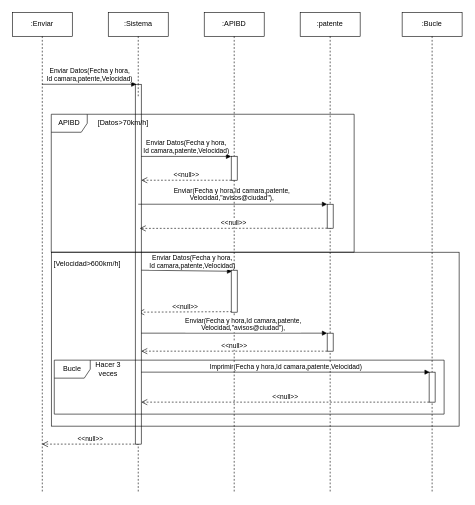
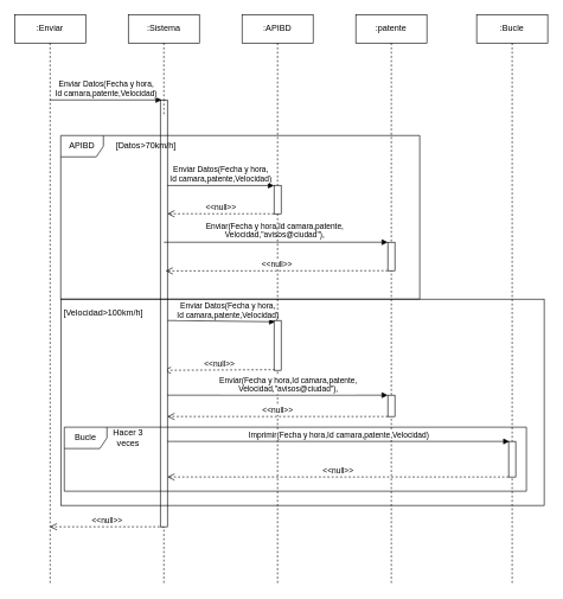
  <mxCell id="0" />
  <mxCell id="1" parent="0" />
  <mxCell id="2" value=":Sistema" style="shape=umlLifeline;perimeter=lifelinePerimeter;whiteSpace=wrap;html=1;container=1;collapsible=0;recursiveResize=0;outlineConnect=0;" parent="1" vertex="1"><mxGeometry x="180" y="20" width="100" height="800" as="geometry" /></mxCell>
  <mxCell id="3" value="Enviar Datos(Fecha y hora,&lt;br&gt;Id camara,patente,Velocidad)" style="html=1;verticalAlign=bottom;endArrow=block;rounded=0;entryX=0.165;entryY=0.026;entryDx=0;entryDy=0;entryPerimeter=0;" edge="1" parent="2" target="14"><mxGeometry x="0.121" y="-1" width="80" relative="1" as="geometry"><mxPoint x="55" y="430" as="sourcePoint" /><mxPoint x="135" y="430" as="targetPoint" /><mxPoint as="offset" /></mxGeometry></mxCell>
  <mxCell id="4" value="&amp;lt;&amp;lt;null&amp;gt;&amp;gt;" style="html=1;verticalAlign=bottom;endArrow=open;dashed=1;endSize=8;rounded=0;" edge="1" parent="2"><mxGeometry relative="1" as="geometry"><mxPoint x="206.24" y="499.15" as="sourcePoint" /><mxPoint x="50" y="500" as="targetPoint" /></mxGeometry></mxCell>
  <mxCell id="5" value="Hacer 3 veces" style="text;html=1;strokeColor=none;fillColor=none;align=center;verticalAlign=middle;whiteSpace=wrap;rounded=0;" parent="2" vertex="1"><mxGeometry x="-30" y="580" width="60" height="30" as="geometry" /></mxCell>
  <mxCell id="6" value="&amp;lt;&amp;lt;null&amp;gt;&amp;gt;" style="html=1;verticalAlign=bottom;endArrow=open;dashed=1;endSize=8;rounded=0;" edge="1" parent="2" target="12"><mxGeometry relative="1" as="geometry"><mxPoint x="50" y="720" as="sourcePoint" /><mxPoint x="-30" y="720" as="targetPoint" /></mxGeometry></mxCell>
  <mxCell id="7" value="" style="html=1;points=[];perimeter=orthogonalPerimeter;fillColor=default;" parent="1" vertex="1"><mxGeometry x="225" y="140" width="10" height="600" as="geometry" /></mxCell>
  <mxCell id="8" value="" style="rounded=0;whiteSpace=wrap;html=1;strokeColor=default;fillColor=none;" parent="1" vertex="1"><mxGeometry x="85" y="420" width="680" height="290" as="geometry" /></mxCell>
  <mxCell id="9" value="Bucle" style="shape=umlFrame;whiteSpace=wrap;html=1;strokeColor=default;fillColor=default;" parent="1" vertex="1"><mxGeometry x="90" y="600" width="650" height="90" as="geometry" /></mxCell>
  <mxCell id="10" value="Enviar(Fecha y hora,Id camara,patente,&lt;br&gt;Velocidad,&quot;avisos@ciudad&quot;)," style="html=1;verticalAlign=bottom;endArrow=block;rounded=0;entryX=0;entryY=0;entryDx=0;entryDy=0;entryPerimeter=0;" parent="1" target="18" edge="1"><mxGeometry x="-0.016" y="1" width="80" relative="1" as="geometry"><mxPoint x="230" y="340" as="sourcePoint" /><mxPoint x="310" y="320" as="targetPoint" /><mxPoint x="1" as="offset" /></mxGeometry></mxCell>
  <mxCell id="11" value="APIBD" style="shape=umlFrame;whiteSpace=wrap;html=1;fillColor=default;" vertex="1" parent="1"><mxGeometry x="85" y="190" width="505" height="230" as="geometry" /></mxCell>
  <mxCell id="12" value=":Enviar" style="shape=umlLifeline;perimeter=lifelinePerimeter;whiteSpace=wrap;html=1;container=1;collapsible=0;recursiveResize=0;outlineConnect=0;" parent="1" vertex="1"><mxGeometry x="20" y="20" width="100" height="800" as="geometry" /></mxCell>
  <mxCell id="13" value=":APIBD" style="shape=umlLifeline;perimeter=lifelinePerimeter;whiteSpace=wrap;html=1;container=1;collapsible=0;recursiveResize=0;outlineConnect=0;" parent="1" vertex="1"><mxGeometry x="340" y="20" width="100" height="800" as="geometry" /></mxCell>
  <mxCell id="14" value="" style="html=1;points=[];perimeter=orthogonalPerimeter;strokeColor=default;fillColor=default;" parent="13" vertex="1"><mxGeometry x="45" y="430" width="10" height="70" as="geometry" /></mxCell>
  <mxCell id="15" value="" style="html=1;verticalAlign=bottom;endArrow=none;dashed=1;endSize=8;rounded=0;" parent="1" target="7" edge="1"><mxGeometry relative="1" as="geometry"><mxPoint x="230" y="160" as="sourcePoint" /><mxPoint x="80" y="160" as="targetPoint" /></mxGeometry></mxCell>
  <mxCell id="16" value="[Datos&amp;gt;70km/h]" style="text;html=1;strokeColor=none;fillColor=none;align=center;verticalAlign=middle;whiteSpace=wrap;rounded=0;" parent="1" vertex="1"><mxGeometry x="175" y="190" width="60" height="30" as="geometry" /></mxCell>
  <mxCell id="17" value=":patente" style="shape=umlLifeline;perimeter=lifelinePerimeter;whiteSpace=wrap;html=1;container=1;collapsible=0;recursiveResize=0;outlineConnect=0;" parent="1" vertex="1"><mxGeometry x="500" y="20" width="100" height="800" as="geometry" /></mxCell>
  <mxCell id="18" value="" style="html=1;points=[];perimeter=orthogonalPerimeter;" parent="17" vertex="1"><mxGeometry x="45" y="320" width="10" height="40" as="geometry" /></mxCell>
  <mxCell id="19" value="" style="html=1;points=[];perimeter=orthogonalPerimeter;strokeColor=default;fillColor=default;" parent="17" vertex="1"><mxGeometry x="45" y="535" width="10" height="30" as="geometry" /></mxCell>
  <mxCell id="20" value="Enviar Datos(Fecha y hora,&lt;br&gt;Id camara,patente,Velocidad)" style="html=1;verticalAlign=bottom;endArrow=block;rounded=0;entryX=0;entryY=0.007;entryDx=0;entryDy=0;entryPerimeter=0;" parent="1" target="21" edge="1"><mxGeometry width="80" relative="1" as="geometry"><mxPoint x="235" y="260.28" as="sourcePoint" /><mxPoint x="315" y="360" as="targetPoint" /></mxGeometry></mxCell>
  <mxCell id="21" value="" style="html=1;points=[];perimeter=orthogonalPerimeter;" parent="1" vertex="1"><mxGeometry x="385" y="260" width="10" height="40" as="geometry" /></mxCell>
- <mxCell id="22" value="[Velocidad&amp;gt;600km/h]" style="text;html=1;strokeColor=none;fillColor=none;align=center;verticalAlign=middle;whiteSpace=wrap;rounded=0;" parent="1" vertex="1"><mxGeometry x="115" y="425" width="60" height="30" as="geometry" /></mxCell>
+ <mxCell id="22" value="[Velocidad&amp;gt;100km/h]" style="text;html=1;strokeColor=none;fillColor=none;align=center;verticalAlign=middle;whiteSpace=wrap;rounded=0;" parent="1" vertex="1"><mxGeometry x="115" y="425" width="60" height="30" as="geometry" /></mxCell>
  <mxCell id="23" value="&amp;lt;&amp;lt;null&amp;gt;&amp;gt;" style="html=1;verticalAlign=bottom;endArrow=open;dashed=1;endSize=8;rounded=0;" parent="1" edge="1"><mxGeometry relative="1" as="geometry"><mxPoint x="385" y="300" as="sourcePoint" /><mxPoint x="235" y="300" as="targetPoint" /></mxGeometry></mxCell>
  <mxCell id="24" value=":Bucle" style="shape=umlLifeline;perimeter=lifelinePerimeter;whiteSpace=wrap;html=1;container=1;collapsible=0;recursiveResize=0;outlineConnect=0;" parent="1" vertex="1"><mxGeometry x="670" y="20" width="100" height="800" as="geometry" /></mxCell>
  <mxCell id="25" value="" style="html=1;points=[];perimeter=orthogonalPerimeter;strokeColor=default;fillColor=default;" parent="24" vertex="1"><mxGeometry x="45" y="600" width="10" height="50" as="geometry" /></mxCell>
  <mxCell id="26" value="&amp;lt;&amp;lt;null&amp;gt;&amp;gt;" style="html=1;verticalAlign=bottom;endArrow=open;dashed=1;endSize=8;rounded=0;" parent="24" edge="1"><mxGeometry relative="1" as="geometry"><mxPoint x="45" y="650" as="sourcePoint" /><mxPoint x="-435" y="650" as="targetPoint" /></mxGeometry></mxCell>
  <mxCell id="27" value="Enviar(Fecha y hora,Id camara,patente,&lt;br&gt;Velocidad,&quot;avisos@ciudad&quot;)," style="html=1;verticalAlign=bottom;endArrow=block;rounded=0;entryX=0;entryY=0;entryDx=0;entryDy=0;entryPerimeter=0;" parent="1" target="19" edge="1"><mxGeometry x="0.097" y="-1" width="80" relative="1" as="geometry"><mxPoint x="235" y="555" as="sourcePoint" /><mxPoint x="540" y="770" as="targetPoint" /><mxPoint as="offset" /></mxGeometry></mxCell>
  <mxCell id="28" value="&amp;lt;&amp;lt;null&amp;gt;&amp;gt;" style="html=1;verticalAlign=bottom;endArrow=open;dashed=1;endSize=8;rounded=0;exitX=0;exitY=1;exitDx=0;exitDy=0;exitPerimeter=0;" parent="1" edge="1" source="19"><mxGeometry relative="1" as="geometry"><mxPoint x="545" y="800" as="sourcePoint" /><mxPoint x="235" y="585" as="targetPoint" /></mxGeometry></mxCell>
  <mxCell id="29" value="Imprimir(Fecha y hora,Id camara,patente,Velocidad)" style="html=1;verticalAlign=bottom;endArrow=block;rounded=0;entryX=0.1;entryY=0;entryDx=0;entryDy=0;entryPerimeter=0;" parent="1" target="25" edge="1"><mxGeometry width="80" relative="1" as="geometry"><mxPoint x="235" y="620" as="sourcePoint" /><mxPoint x="710" y="880" as="targetPoint" /></mxGeometry></mxCell>
  <mxCell id="30" value="Enviar Datos(Fecha y hora,&lt;br&gt;Id camara,patente,Velocidad)" style="html=1;verticalAlign=bottom;endArrow=block;rounded=0;entryX=0.2;entryY=0;entryDx=0;entryDy=0;entryPerimeter=0;" parent="1" target="7" edge="1" source="12"><mxGeometry width="80" relative="1" as="geometry"><mxPoint x="77.5" y="140" as="sourcePoint" /><mxPoint x="230" y="140" as="targetPoint" /><Array as="points" /></mxGeometry></mxCell>
  <mxCell id="31" value="&amp;lt;&amp;lt;null&amp;gt;&amp;gt;" style="html=1;verticalAlign=bottom;endArrow=open;dashed=1;endSize=8;rounded=0;entryX=0.753;entryY=1.01;entryDx=0;entryDy=0;entryPerimeter=0;" parent="1" edge="1"><mxGeometry relative="1" as="geometry"><mxPoint x="545" y="380" as="sourcePoint" /><mxPoint x="232.53" y="380.3" as="targetPoint" /></mxGeometry></mxCell>
